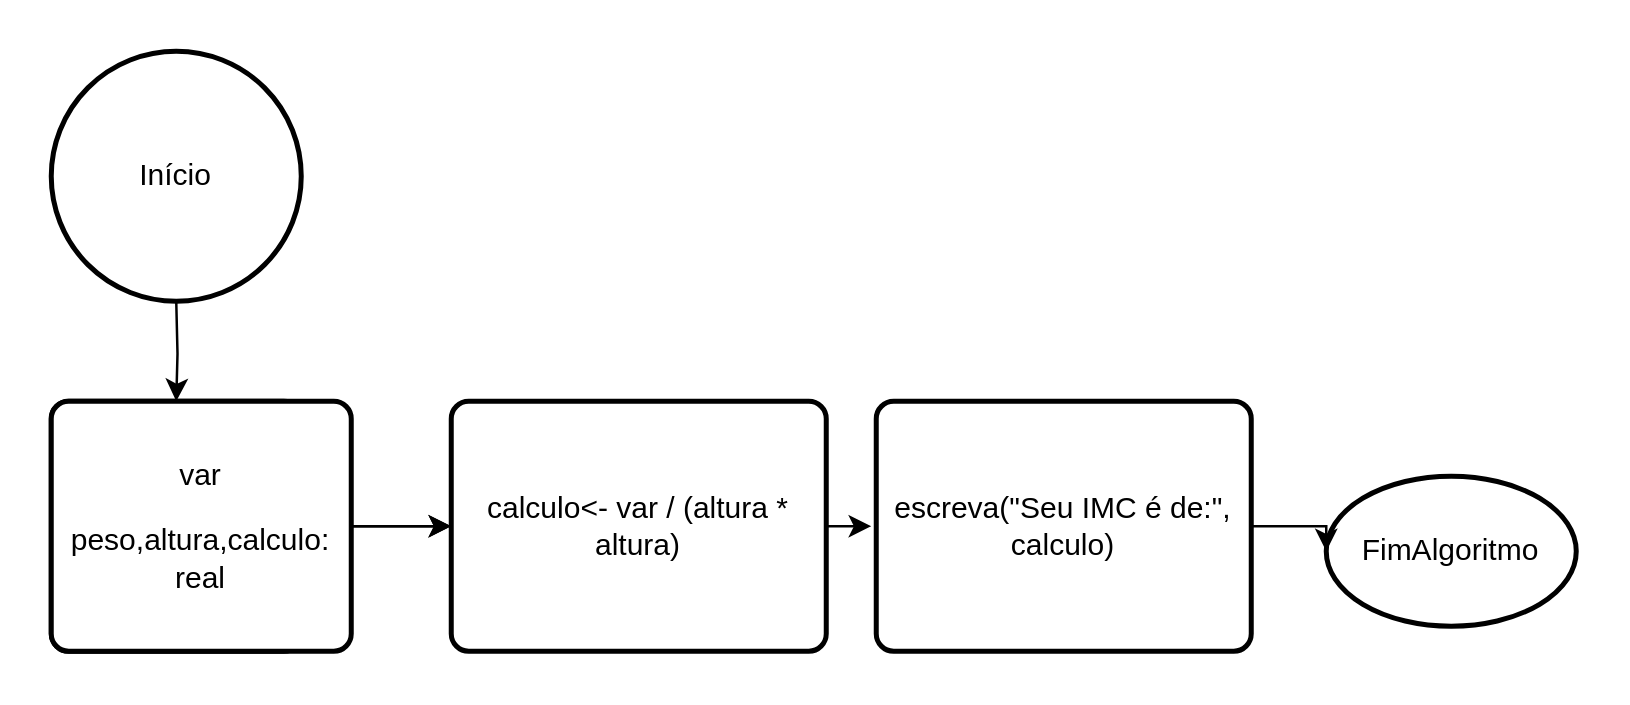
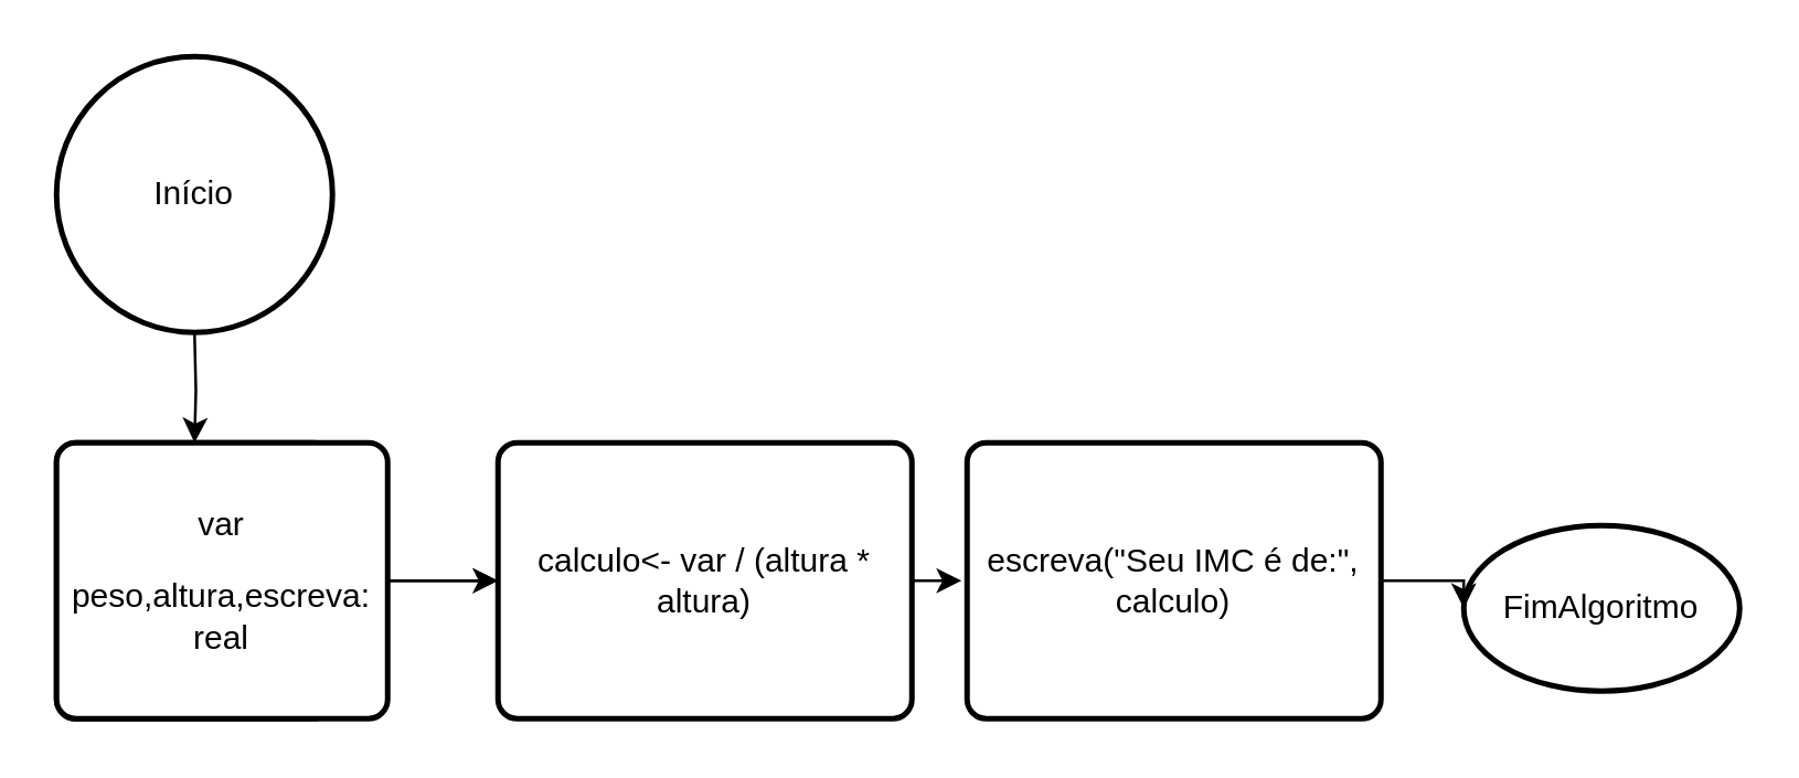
  <mxCell id="0" />
  <mxCell id="1" parent="0" />
  <mxCell id="2" style="edgeStyle=orthogonalEdgeStyle;rounded=0;orthogonalLoop=1;jettySize=auto;html=1;exitX=0.5;exitY=1;exitDx=0;exitDy=0;exitPerimeter=0;entryX=0.5;entryY=0;entryDx=0;entryDy=0;" edge="1" parent="1" target="5"><mxGeometry relative="1" as="geometry"><mxPoint x="70" y="120" as="sourcePoint" /></mxGeometry></mxCell>
  <mxCell id="3" style="edgeStyle=orthogonalEdgeStyle;rounded=0;orthogonalLoop=1;jettySize=auto;html=1;exitX=1;exitY=0.5;exitDx=0;exitDy=0;" edge="1" parent="1" source="5" target="7"><mxGeometry relative="1" as="geometry" /></mxCell>
  <mxCell id="4" value="" style="edgeStyle=orthogonalEdgeStyle;rounded=0;orthogonalLoop=1;jettySize=auto;html=1;" edge="1" parent="1" source="5" target="7"><mxGeometry relative="1" as="geometry" /></mxCell>
  <mxCell id="5" value="&lt;p class=&quot;MsoNormal&quot;&gt;var&lt;/p&gt;&lt;br/&gt;&lt;br/&gt;&lt;p class=&quot;MsoNormal&quot;&gt;calcular:real&lt;/p&gt;" style="rounded=1;whiteSpace=wrap;html=1;absoluteArcSize=1;arcSize=14;strokeWidth=2;" vertex="1" parent="1"><mxGeometry x="20" y="160" width="100" height="100" as="geometry" /></mxCell>
  <mxCell id="6" style="edgeStyle=orthogonalEdgeStyle;rounded=0;orthogonalLoop=1;jettySize=auto;html=1;" edge="1" parent="1"><mxGeometry relative="1" as="geometry"><mxPoint x="348" y="210" as="targetPoint" /><mxPoint x="330" y="210" as="sourcePoint" /></mxGeometry></mxCell>
  <mxCell id="7" value="&lt;p class=&quot;MsoNormal&quot;&gt;calculo&amp;lt;- var / (altura * altura)&lt;/p&gt;" style="rounded=1;whiteSpace=wrap;html=1;absoluteArcSize=1;arcSize=14;strokeWidth=2;" vertex="1" parent="1"><mxGeometry x="180" y="160" width="150" height="100" as="geometry" /></mxCell>
  <mxCell id="8" value="FimAlgoritmo" style="strokeWidth=2;html=1;shape=mxgraph.flowchart.start_1;whiteSpace=wrap;" vertex="1" parent="1"><mxGeometry x="530" y="190" width="100" height="60" as="geometry" /></mxCell>
  <mxCell id="9" value="Início" style="strokeWidth=2;html=1;shape=mxgraph.flowchart.start_2;whiteSpace=wrap;" vertex="1" parent="1"><mxGeometry x="20" y="20" width="100" height="100" as="geometry" /></mxCell>
- <mxCell id="10" value="&lt;p class=&quot;MsoNormal&quot;&gt;var&lt;/p&gt;&lt;p class=&quot;MsoNormal&quot;&gt;peso,altura,calculo: real&lt;/p&gt;" style="rounded=1;whiteSpace=wrap;html=1;absoluteArcSize=1;arcSize=14;strokeWidth=2;" vertex="1" parent="1"><mxGeometry x="20" y="160" width="120" height="100" as="geometry" /></mxCell>
+ <mxCell id="10" value="&lt;p class=&quot;MsoNormal&quot;&gt;var&lt;/p&gt;&lt;p class=&quot;MsoNormal&quot;&gt;peso,altura,escreva: real&lt;/p&gt;" style="rounded=1;whiteSpace=wrap;html=1;absoluteArcSize=1;arcSize=14;strokeWidth=2;" vertex="1" parent="1"><mxGeometry x="20" y="160" width="120" height="100" as="geometry" /></mxCell>
  <mxCell id="11" style="edgeStyle=orthogonalEdgeStyle;rounded=0;orthogonalLoop=1;jettySize=auto;html=1;exitX=1;exitY=0.5;exitDx=0;exitDy=0;entryX=0;entryY=0.5;entryDx=0;entryDy=0;entryPerimeter=0;" edge="1" parent="1" source="12" target="8"><mxGeometry relative="1" as="geometry" /></mxCell>
  <mxCell id="12" value="&lt;p class=&quot;MsoNormal&quot;&gt;escreva(&quot;Seu IMC é de:&quot;, calculo)&lt;/p&gt;" style="rounded=1;whiteSpace=wrap;html=1;absoluteArcSize=1;arcSize=14;strokeWidth=2;" vertex="1" parent="1"><mxGeometry x="350" y="160" width="150" height="100" as="geometry" /></mxCell>
